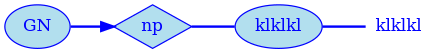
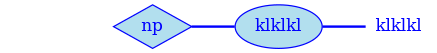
  digraph {
    rankdir=LR
    node [fillcolor=lightblue2 fontcolor=blue color=blue style=filled]
    edge [arrowhead=none color=blue fontcolor=blue minlen=1 style=bold]
    n1 [height=0.50 label=klklkl shape=plaintext width=0.75 color="" style=""]
    n2 [height=0.50 label=klklkl shape=ellipse width=1.00]
    n3 [height=0.50 label=np shape=diamond width=0.75]
-   n4 [arrowhead=doubleoctagon height=0.50 label=GN width=0.75]
    n2 -> n1
    n3 -> n2
-   n4 -> n3 [shape=normal arrowhead=""]
  }
